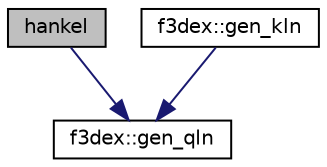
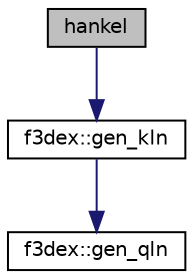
  digraph {
    rankdir=TB
    node [color=black fillcolor=white fontname=Helvetica fontsize=10 shape=record style=filled]
    edge [color=midnightblue fontname=Helvetica fontsize=10 labelfontname=Helvetica labelfontsize=10 style=solid]
    n1 [fillcolor=grey75 fontcolor=black height=0.2 label=hankel width=0.4]
    n2 [height=0.2 label="f3dex::gen_kln" width=0.4]
    n3 [height=0.2 label="f3dex::gen_qln" width=0.4]
-   n1 -> n3
+   n1 -> n2
    n2 -> n3
  }
